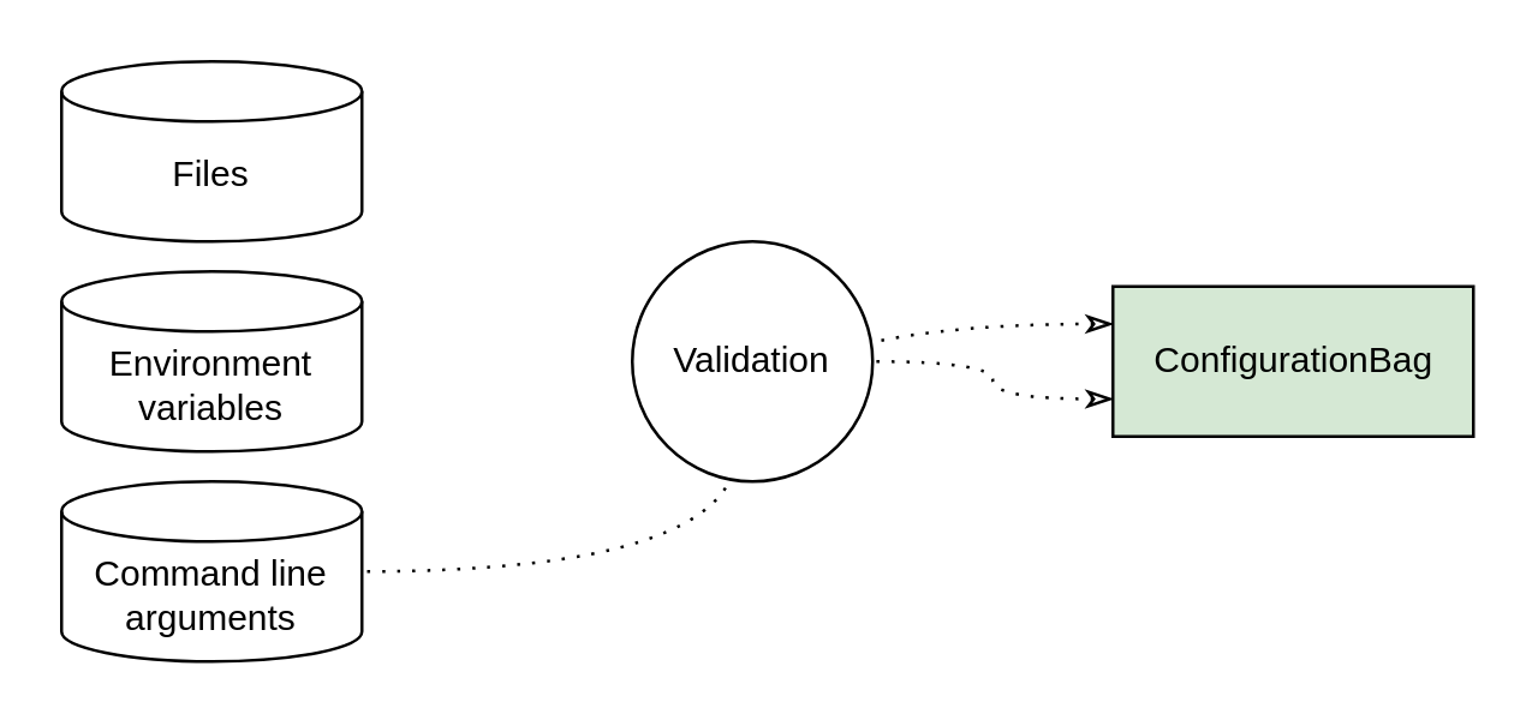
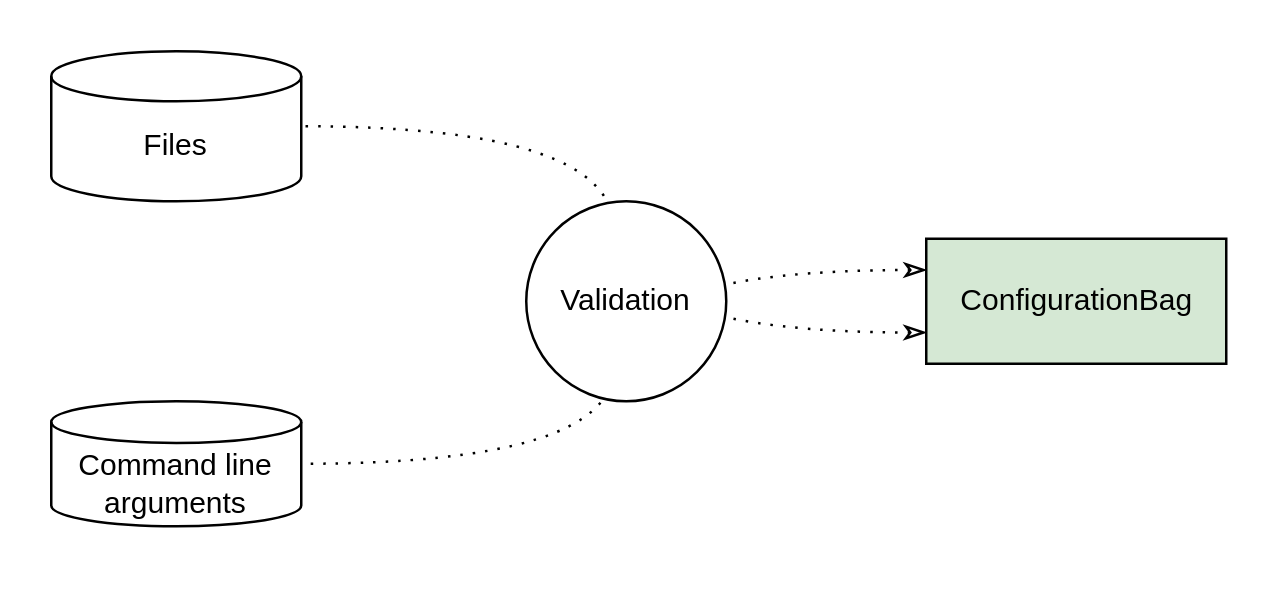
  <mxCell id="0" />
  <mxCell id="1" parent="0" />
- <mxCell id="2" style="edgeStyle=orthogonalEdgeStyle;orthogonalLoop=1;jettySize=auto;html=1;exitX=0;exitY=0.75;exitDx=0;exitDy=0;dashed=1;endArrow=none;endFill=0;startArrow=classicThin;startFill=0;dashPattern=1 4;curved=1;" parent="1" source="7" target="8" edge="1"><mxGeometry relative="1" as="geometry" /></mxCell>
+ <mxCell id="2" style="edgeStyle=orthogonalEdgeStyle;orthogonalLoop=1;jettySize=auto;html=1;exitX=0;exitY=0.75;exitDx=0;exitDy=0;entryX=1;entryY=0.5;entryDx=0;entryDy=0;entryPerimeter=0;dashed=1;endArrow=none;endFill=0;startArrow=classicThin;startFill=0;dashPattern=1 4;curved=1;" parent="1" source="7" target="4" edge="1"><mxGeometry relative="1" as="geometry" /></mxCell>
  <mxCell id="3" style="edgeStyle=orthogonalEdgeStyle;orthogonalLoop=1;jettySize=auto;html=1;exitX=0;exitY=0.25;exitDx=0;exitDy=0;entryX=1;entryY=0.5;entryDx=0;entryDy=0;entryPerimeter=0;dashed=1;endArrow=none;endFill=0;startArrow=classicThin;startFill=0;dashPattern=1 4;curved=1;" parent="1" source="7" target="6" edge="1"><mxGeometry relative="1" as="geometry" /></mxCell>
  <mxCell id="4" value="Files" style="strokeWidth=1;html=1;shape=mxgraph.flowchart.database;whiteSpace=wrap;verticalAlign=middle;spacingTop=15;fillColor=#ffffff;" parent="1" vertex="1"><mxGeometry x="20" y="20" width="100" height="60" as="geometry" /></mxCell>
- <mxCell id="5" value="Environment&lt;br&gt;variables" style="strokeWidth=1;html=1;shape=mxgraph.flowchart.database;whiteSpace=wrap;verticalAlign=middle;spacingTop=15;fillColor=#ffffff;" parent="1" vertex="1"><mxGeometry x="20" y="90" width="100" height="60" as="geometry" /></mxCell>
- <mxCell id="6" value="Command line&lt;br&gt;arguments" style="strokeWidth=1;html=1;shape=mxgraph.flowchart.database;whiteSpace=wrap;verticalAlign=middle;spacingTop=15;fillColor=#ffffff;" parent="1" vertex="1"><mxGeometry x="20" y="160" width="100" height="60" as="geometry" /></mxCell>
+ <mxCell id="6" value="Command line&lt;br&gt;arguments" style="strokeWidth=1;html=1;shape=mxgraph.flowchart.database;whiteSpace=wrap;verticalAlign=middle;spacingTop=15;fillColor=#ffffff;" parent="1" vertex="1"><mxGeometry x="20" y="160" width="100" height="50" as="geometry" /></mxCell>
  <mxCell id="7" value="ConfigurationBag" style="html=1;fillColor=#d5e8d4;" parent="1" vertex="1"><mxGeometry x="370" y="95" width="120" height="50" as="geometry" /></mxCell>
  <mxCell id="8" value="Validation" style="strokeWidth=1;html=1;shape=mxgraph.flowchart.start_2;whiteSpace=wrap;fillColor=#ffffff;" vertex="1" parent="1"><mxGeometry x="210" y="80" width="80" height="80" as="geometry" /></mxCell>
